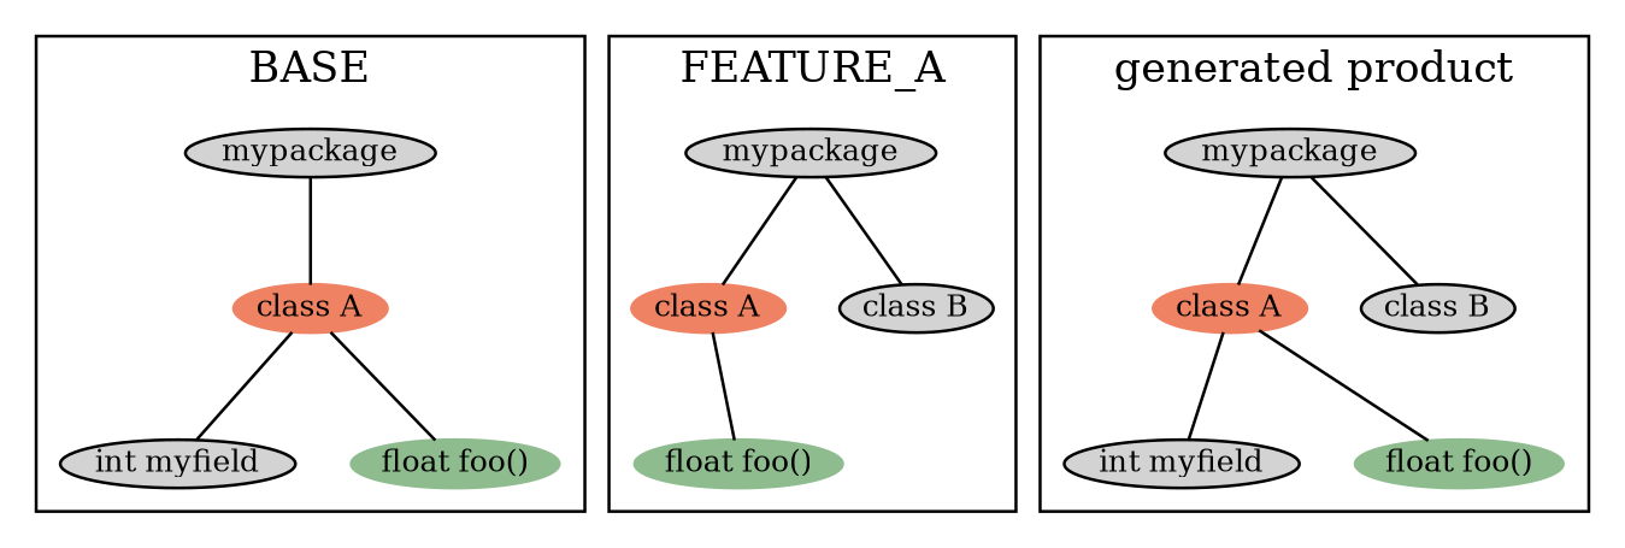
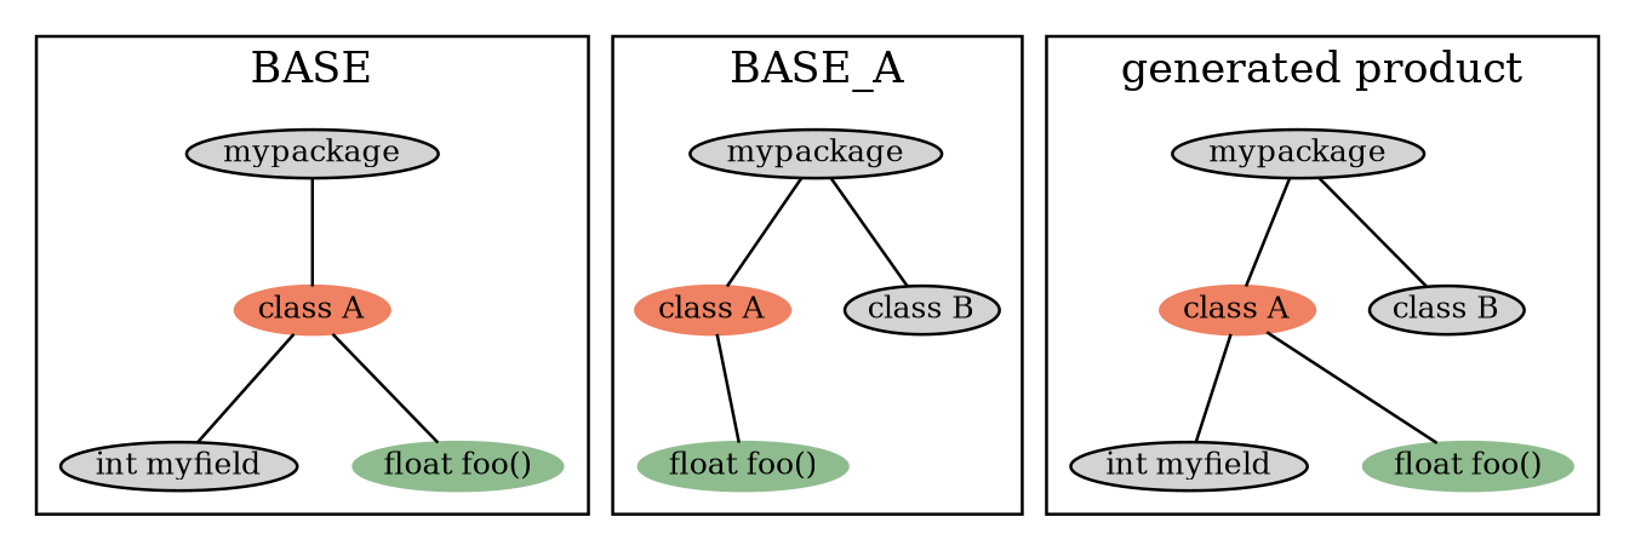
  graph {
    node [fontsize=10 margin=0 style=filled]
    n1 [height=.2 label=mypackage width=.2]
    n2 [color=salmon2 height=.2 label="class A" width=.2]
    n3 [height=.2 label="int myfield" width=.2]
    n4 [color=darkseagreen height=.2 label="float foo()" width=.2]
    n5 [height=.2 label=mypackage width=.2]
    n6 [color=salmon2 height=.2 label="class A" width=.2]
    n7 [height=.2 label="class B" width=.2]
    n8 [color=darkseagreen height=.2 label="float foo()" width=.2]
    n9 [height=.2 label=mypackage width=.2]
    n10 [color=salmon2 height=.2 label="class A" width=.2]
    n11 [height=.2 label="class B" width=.2]
    n12 [height=.2 label="int myfield" width=.2]
    n13 [color=darkseagreen height=.2 label="float foo()" width=.2]
    subgraph cluster_1 {
      label=BASE
      n1
      n2
      n3
      n4
    }
    subgraph cluster_2 {
-     label=FEATURE_A
+     label=BASE_A
      n5
      n6
      n7
      n8
    }
    subgraph cluster_3 {
      label="generated product"
      n9
      n10
      n11
      n12
      n13
    }
    n1 -- n2
    n2 -- n3
    n2 -- n4
    n5 -- n6
    n5 -- n7
    n6 -- n8
    n9 -- n10
    n9 -- n11
    n10 -- n12
    n10 -- n13
  }
